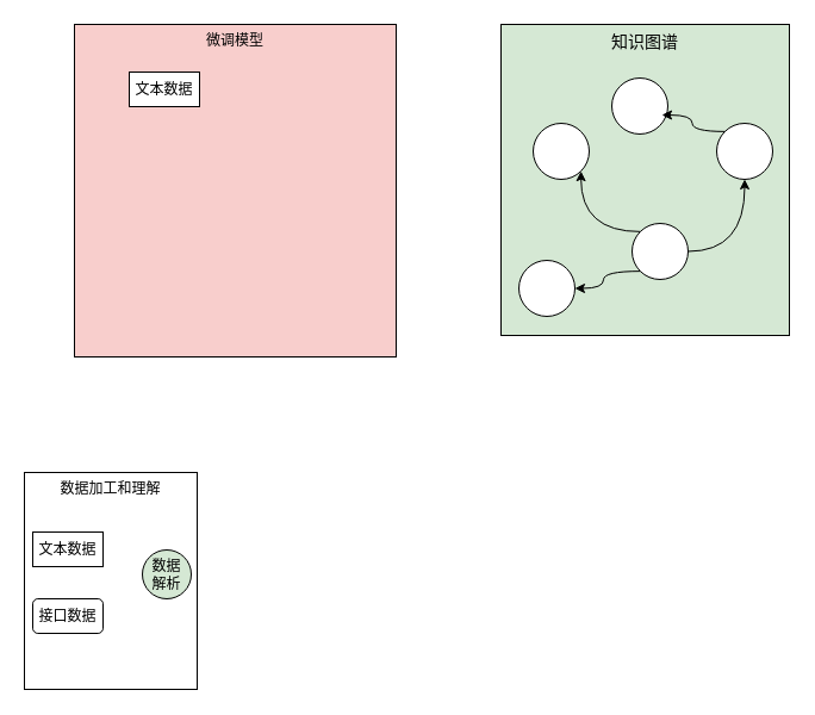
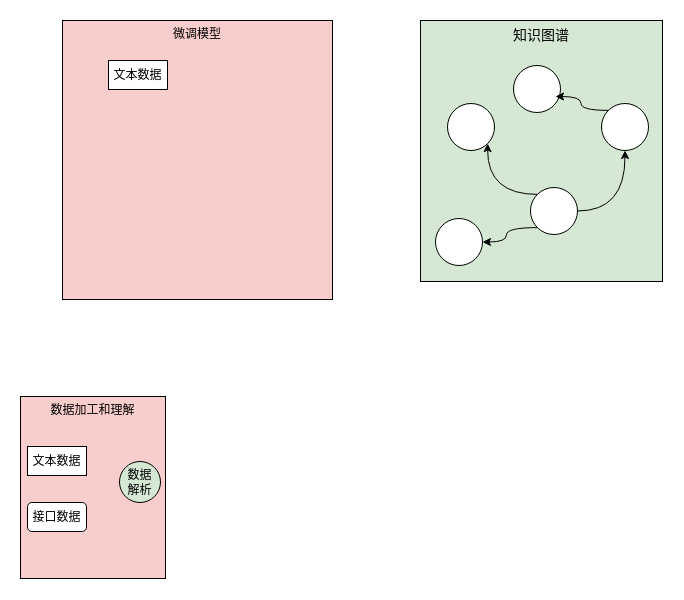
  <mxCell id="0" />
  <mxCell id="1" parent="0" />
- <mxCell id="2" value="数据加工和理解" style="rounded=0;whiteSpace=wrap;html=1;verticalAlign=top;" vertex="1" parent="1"><mxGeometry x="20" y="396" width="145" height="182" as="geometry" /></mxCell>
+ <mxCell id="2" value="数据加工和理解" style="rounded=0;whiteSpace=wrap;html=1;verticalAlign=top;fillColor=#f8cecc;" vertex="1" parent="1"><mxGeometry x="20" y="396" width="145" height="182" as="geometry" /></mxCell>
  <mxCell id="3" value="文本数据" style="rounded=0;whiteSpace=wrap;html=1;" vertex="1" parent="1"><mxGeometry x="27" y="446" width="59" height="29" as="geometry" /></mxCell>
  <mxCell id="4" value="接口数据" style="whiteSpace=wrap;html=1;rounded=1;" vertex="1" parent="1"><mxGeometry x="27" y="502" width="59" height="29" as="geometry" /></mxCell>
  <mxCell id="5" value="数据&lt;div&gt;解析&lt;/div&gt;" style="ellipse;whiteSpace=wrap;html=1;aspect=fixed;fillColor=#d5e8d4;" vertex="1" parent="1"><mxGeometry x="119" y="461" width="41" height="41" as="geometry" /></mxCell>
  <mxCell id="6" value="微调模型" style="rounded=0;whiteSpace=wrap;html=1;verticalAlign=top;fillColor=#f8cecc;" vertex="1" parent="1"><mxGeometry x="62" y="20" width="270" height="279" as="geometry" /></mxCell>
  <mxCell id="7" value="文本数据" style="rounded=0;whiteSpace=wrap;html=1;" vertex="1" parent="1"><mxGeometry x="108" y="60" width="59" height="29" as="geometry" /></mxCell>
  <mxCell id="8" value="&lt;font style=&quot;font-size: 14px;&quot;&gt;知识图谱&lt;/font&gt;" style="rounded=0;whiteSpace=wrap;html=1;verticalAlign=top;fillColor=#d5e8d4;" vertex="1" parent="1"><mxGeometry x="420" y="20" width="242" height="261" as="geometry" /></mxCell>
  <mxCell id="9" value="" style="ellipse;whiteSpace=wrap;html=1;aspect=fixed;" vertex="1" parent="1"><mxGeometry x="447" y="103" width="47" height="47" as="geometry" /></mxCell>
  <mxCell id="10" style="edgeStyle=orthogonalEdgeStyle;rounded=0;orthogonalLoop=1;jettySize=auto;html=1;exitX=0;exitY=1;exitDx=0;exitDy=0;entryX=1;entryY=0.5;entryDx=0;entryDy=0;curved=1;" edge="1" parent="1" source="13" target="14"><mxGeometry relative="1" as="geometry" /></mxCell>
  <mxCell id="11" style="edgeStyle=orthogonalEdgeStyle;rounded=0;orthogonalLoop=1;jettySize=auto;html=1;exitX=0;exitY=0;exitDx=0;exitDy=0;entryX=1;entryY=1;entryDx=0;entryDy=0;curved=1;" edge="1" parent="1" source="13" target="9"><mxGeometry relative="1" as="geometry" /></mxCell>
  <mxCell id="12" style="edgeStyle=orthogonalEdgeStyle;rounded=0;orthogonalLoop=1;jettySize=auto;html=1;exitX=1;exitY=0.5;exitDx=0;exitDy=0;curved=1;" edge="1" parent="1" source="13" target="15"><mxGeometry relative="1" as="geometry" /></mxCell>
  <mxCell id="13" value="" style="ellipse;whiteSpace=wrap;html=1;aspect=fixed;" vertex="1" parent="1"><mxGeometry x="530" y="187" width="47" height="47" as="geometry" /></mxCell>
  <mxCell id="14" value="" style="ellipse;whiteSpace=wrap;html=1;aspect=fixed;" vertex="1" parent="1"><mxGeometry x="435" y="218" width="47" height="47" as="geometry" /></mxCell>
  <mxCell id="15" value="" style="ellipse;whiteSpace=wrap;html=1;aspect=fixed;" vertex="1" parent="1"><mxGeometry x="601" y="103" width="47" height="47" as="geometry" /></mxCell>
  <mxCell id="16" value="" style="ellipse;whiteSpace=wrap;html=1;aspect=fixed;" vertex="1" parent="1"><mxGeometry x="513" y="65" width="47" height="47" as="geometry" /></mxCell>
  <mxCell id="17" style="edgeStyle=orthogonalEdgeStyle;rounded=0;orthogonalLoop=1;jettySize=auto;html=1;exitX=0;exitY=0;exitDx=0;exitDy=0;entryX=0.894;entryY=0.66;entryDx=0;entryDy=0;entryPerimeter=0;curved=1;" edge="1" parent="1" source="15" target="16"><mxGeometry relative="1" as="geometry" /></mxCell>
